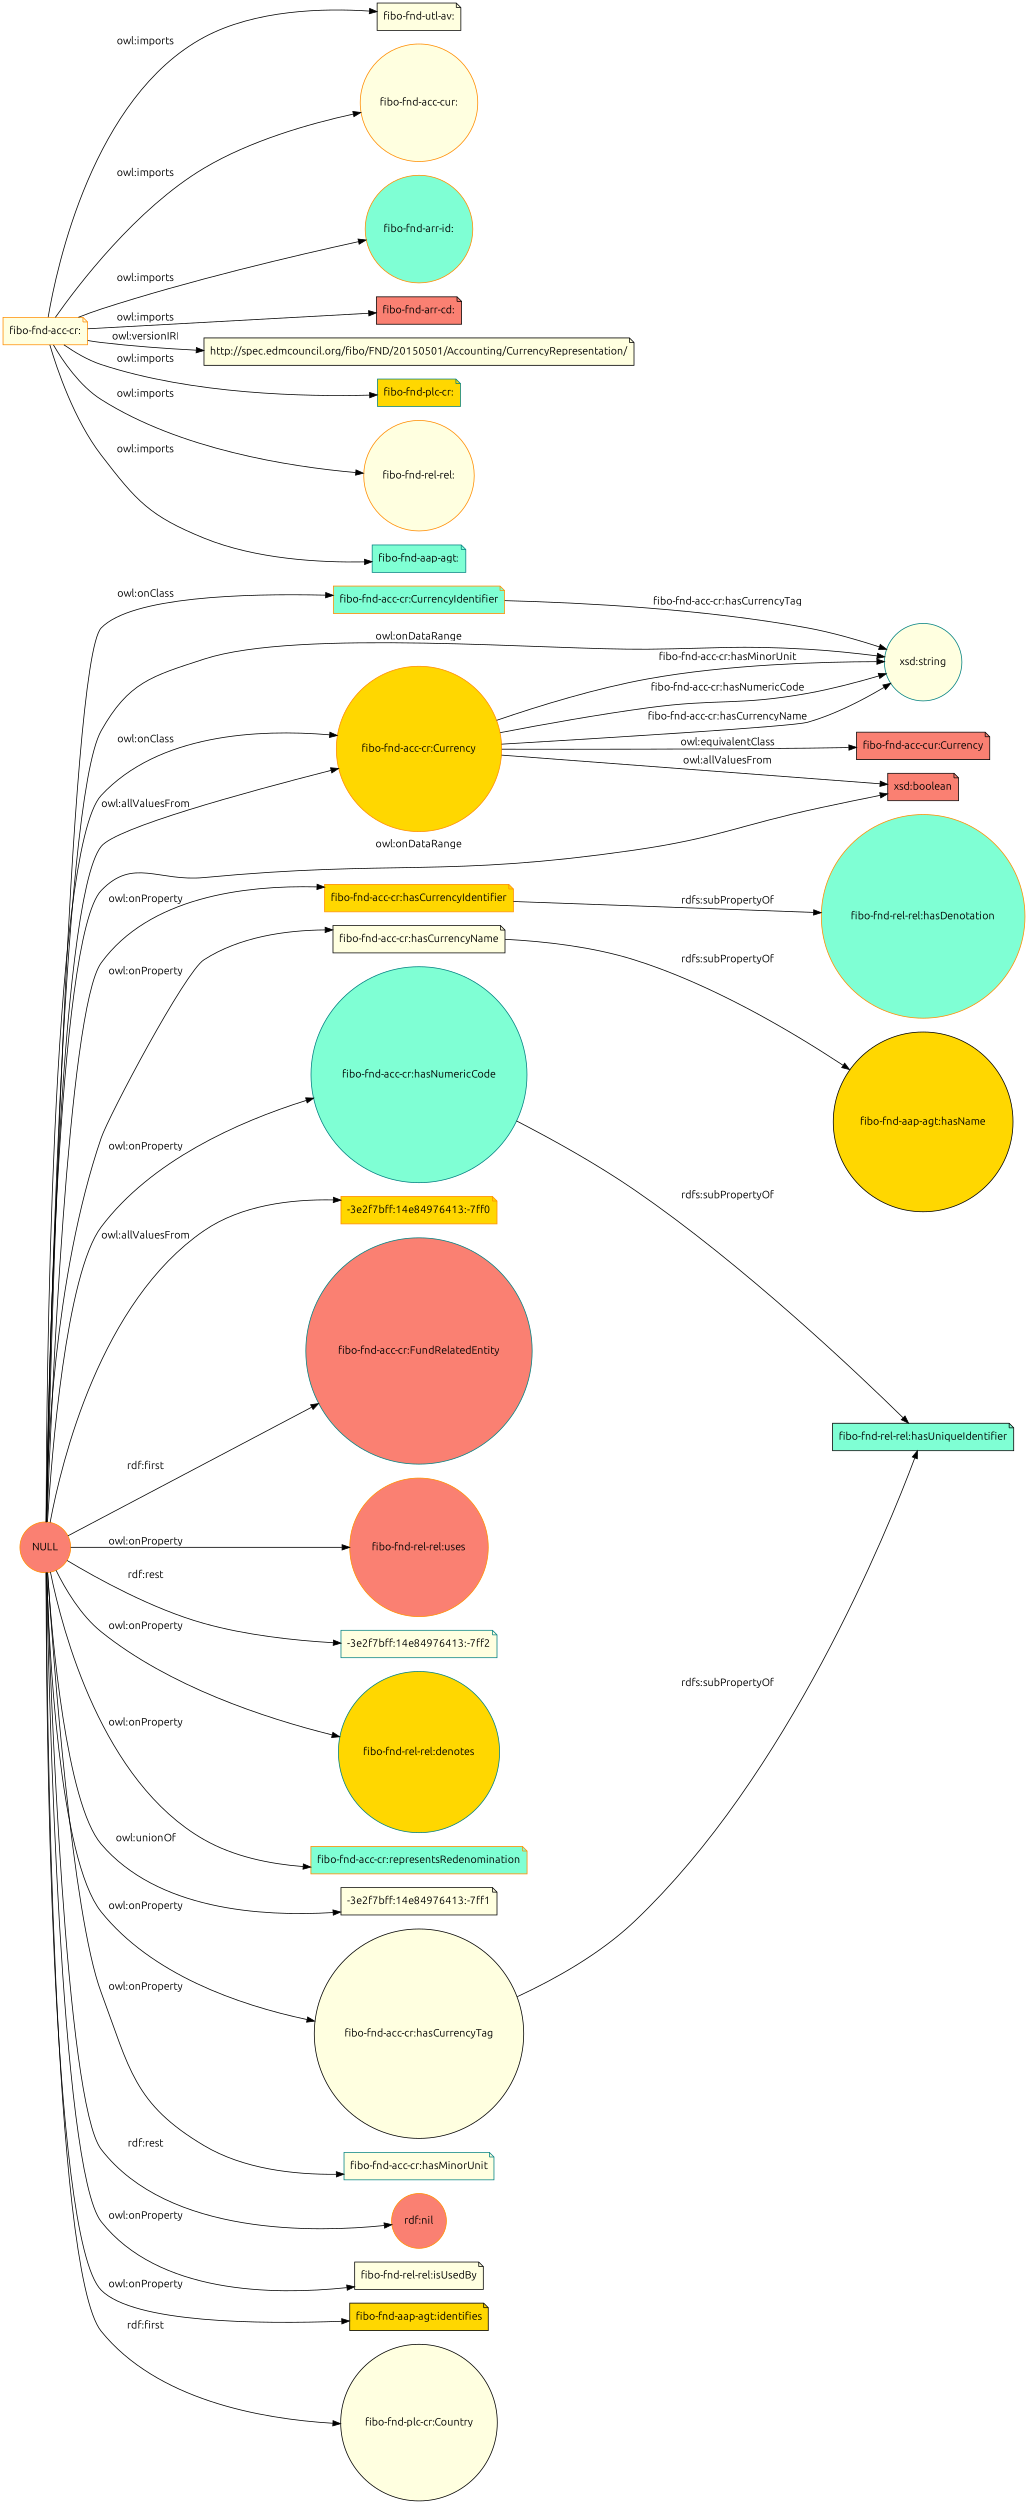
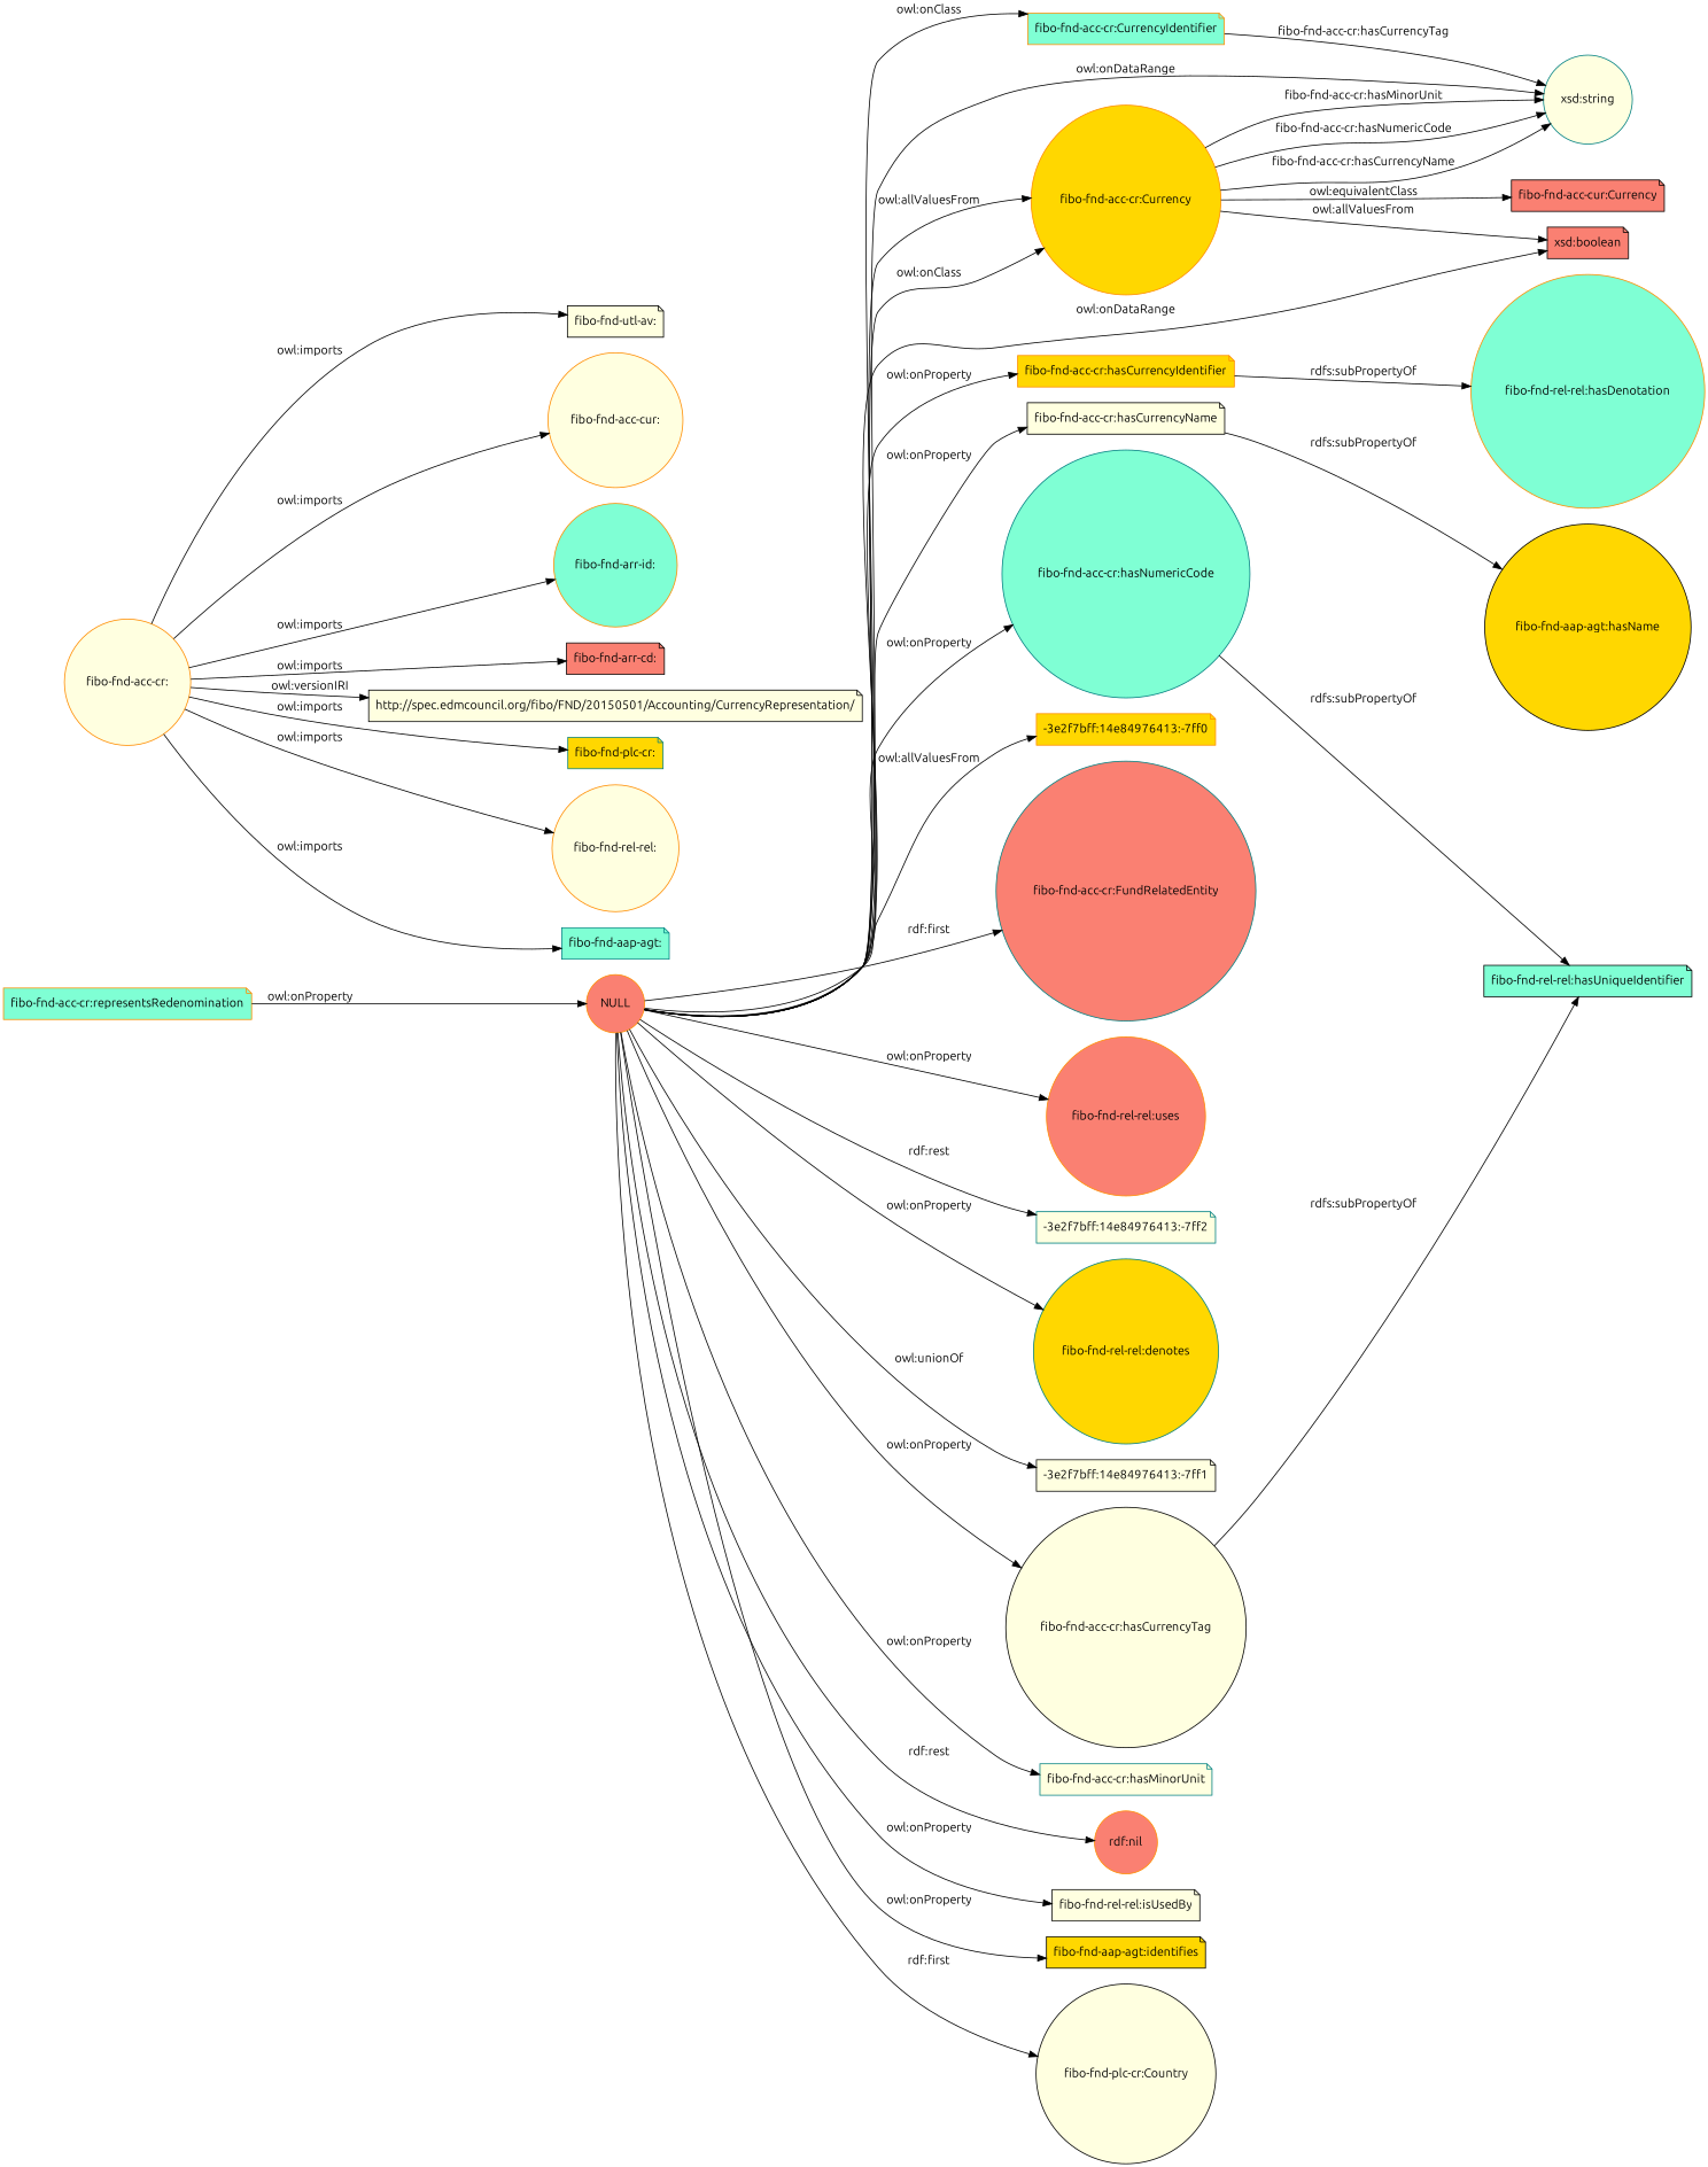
  digraph {
    fontname=Ubuntu
    rankdir=LR
    node [color=darkorange fillcolor=lightyellow fontname=Ubuntu shape=note style=filled]
    edge [fontname=Ubuntu]
    "fibo-fnd-acc-cr:CurrencyIdentifier" [fillcolor=aquamarine]
    "xsd:string" [color=teal shape=circle]
    "fibo-fnd-acc-cr:Currency" [fillcolor=gold shape=circle]
    "xsd:boolean" [color=black fillcolor=salmon]
    "fibo-fnd-acc-cur:Currency" [color=black fillcolor=salmon]
    "fibo-fnd-acc-cr:hasCurrencyIdentifier" [fillcolor=gold]
    "fibo-fnd-rel-rel:hasDenotation" [fillcolor=aquamarine shape=circle]
-   "fibo-fnd-acc-cr:"
+   "fibo-fnd-acc-cr:" [shape=circle]
    "fibo-fnd-utl-av:" [color=black]
    "fibo-fnd-acc-cur:" [shape=circle]
    "fibo-fnd-arr-id:" [fillcolor=aquamarine shape=circle]
    "fibo-fnd-arr-cd:" [color=black fillcolor=salmon]
    "http://spec.edmcouncil.org/fibo/FND/20150501/Accounting/CurrencyRepresentation/" [color=black]
    "fibo-fnd-plc-cr:" [color=teal fillcolor=gold]
    "fibo-fnd-rel-rel:" [shape=circle]
    "fibo-fnd-aap-agt:" [color=teal fillcolor=aquamarine]
    "fibo-fnd-acc-cr:hasCurrencyName" [color=black]
    "fibo-fnd-aap-agt:hasName" [color=black fillcolor=gold shape=circle]
    "fibo-fnd-acc-cr:hasNumericCode" [color=teal fillcolor=aquamarine shape=circle]
    "fibo-fnd-rel-rel:hasUniqueIdentifier" [color=black fillcolor=aquamarine]
    NULL [fillcolor=salmon shape=circle]
    "-3e2f7bff:14e84976413:-7ff0" [fillcolor=gold]
    "fibo-fnd-acc-cr:FundRelatedEntity" [color=teal fillcolor=salmon shape=circle]
    "fibo-fnd-rel-rel:uses" [fillcolor=salmon shape=circle]
    "-3e2f7bff:14e84976413:-7ff2" [color=teal]
    "fibo-fnd-rel-rel:denotes" [color=teal fillcolor=gold shape=circle]
    "fibo-fnd-acc-cr:representsRedenomination" [fillcolor=aquamarine]
    "-3e2f7bff:14e84976413:-7ff1" [color=black]
    "fibo-fnd-acc-cr:hasCurrencyTag" [color=black shape=circle]
    "fibo-fnd-acc-cr:hasMinorUnit" [color=teal]
    "rdf:nil" [fillcolor=salmon shape=circle]
    "fibo-fnd-rel-rel:isUsedBy" [color=black]
    "fibo-fnd-aap-agt:identifies" [color=black fillcolor=gold]
    "fibo-fnd-plc-cr:Country" [color=black shape=circle]
    "fibo-fnd-acc-cr:CurrencyIdentifier" -> "xsd:string" [label="fibo-fnd-acc-cr:hasCurrencyTag"]
    "fibo-fnd-acc-cr:Currency" -> "xsd:string" [label="fibo-fnd-acc-cr:hasMinorUnit"]
    "fibo-fnd-acc-cr:Currency" -> "xsd:string" [label="fibo-fnd-acc-cr:hasNumericCode"]
    "fibo-fnd-acc-cr:Currency" -> "xsd:string" [label="fibo-fnd-acc-cr:hasCurrencyName"]
    "fibo-fnd-acc-cr:Currency" -> "xsd:boolean" [label="owl:allValuesFrom"]
    "fibo-fnd-acc-cr:Currency" -> "fibo-fnd-acc-cur:Currency" [label="owl:equivalentClass"]
    "fibo-fnd-acc-cr:hasCurrencyIdentifier" -> "fibo-fnd-rel-rel:hasDenotation" [label="rdfs:subPropertyOf"]
    "fibo-fnd-acc-cr:" -> "fibo-fnd-utl-av:" [label="owl:imports"]
    "fibo-fnd-acc-cr:" -> "fibo-fnd-acc-cur:" [label="owl:imports"]
    "fibo-fnd-acc-cr:" -> "fibo-fnd-arr-id:" [label="owl:imports"]
    "fibo-fnd-acc-cr:" -> "fibo-fnd-arr-cd:" [label="owl:imports"]
    "fibo-fnd-acc-cr:" -> "http://spec.edmcouncil.org/fibo/FND/20150501/Accounting/CurrencyRepresentation/" [label="owl:versionIRI"]
    "fibo-fnd-acc-cr:" -> "fibo-fnd-plc-cr:" [label="owl:imports"]
    "fibo-fnd-acc-cr:" -> "fibo-fnd-rel-rel:" [label="owl:imports"]
    "fibo-fnd-acc-cr:" -> "fibo-fnd-aap-agt:" [label="owl:imports"]
    "fibo-fnd-acc-cr:hasCurrencyName" -> "fibo-fnd-aap-agt:hasName" [label="rdfs:subPropertyOf"]
    "fibo-fnd-acc-cr:hasNumericCode" -> "fibo-fnd-rel-rel:hasUniqueIdentifier" [label="rdfs:subPropertyOf"]
    NULL -> "fibo-fnd-acc-cr:CurrencyIdentifier" [label="owl:onClass"]
    NULL -> "xsd:string" [label="owl:onDataRange"]
    NULL -> "fibo-fnd-acc-cr:Currency" [label="owl:allValuesFrom"]
    NULL -> "fibo-fnd-acc-cr:Currency" [label="owl:onClass"]
    NULL -> "xsd:boolean" [label="owl:onDataRange"]
    NULL -> "fibo-fnd-acc-cr:hasCurrencyIdentifier" [label="owl:onProperty"]
    NULL -> "fibo-fnd-acc-cr:hasCurrencyName" [label="owl:onProperty"]
    NULL -> "fibo-fnd-acc-cr:hasNumericCode" [label="owl:onProperty"]
    NULL -> "-3e2f7bff:14e84976413:-7ff0" [label="owl:allValuesFrom"]
    NULL -> "fibo-fnd-acc-cr:FundRelatedEntity" [label="rdf:first"]
    NULL -> "fibo-fnd-rel-rel:uses" [label="owl:onProperty"]
    NULL -> "-3e2f7bff:14e84976413:-7ff2" [label="rdf:rest"]
    NULL -> "fibo-fnd-rel-rel:denotes" [label="owl:onProperty"]
-   NULL -> "fibo-fnd-acc-cr:representsRedenomination" [label="owl:onProperty"]
+   "fibo-fnd-acc-cr:representsRedenomination" -> NULL [label="owl:onProperty"]
    NULL -> "-3e2f7bff:14e84976413:-7ff1" [label="owl:unionOf"]
    NULL -> "fibo-fnd-acc-cr:hasCurrencyTag" [label="owl:onProperty"]
    NULL -> "fibo-fnd-acc-cr:hasMinorUnit" [label="owl:onProperty"]
    NULL -> "rdf:nil" [label="rdf:rest"]
    NULL -> "fibo-fnd-rel-rel:isUsedBy" [label="owl:onProperty"]
    NULL -> "fibo-fnd-aap-agt:identifies" [label="owl:onProperty"]
    NULL -> "fibo-fnd-plc-cr:Country" [label="rdf:first"]
    "fibo-fnd-acc-cr:hasCurrencyTag" -> "fibo-fnd-rel-rel:hasUniqueIdentifier" [label="rdfs:subPropertyOf"]
  }
